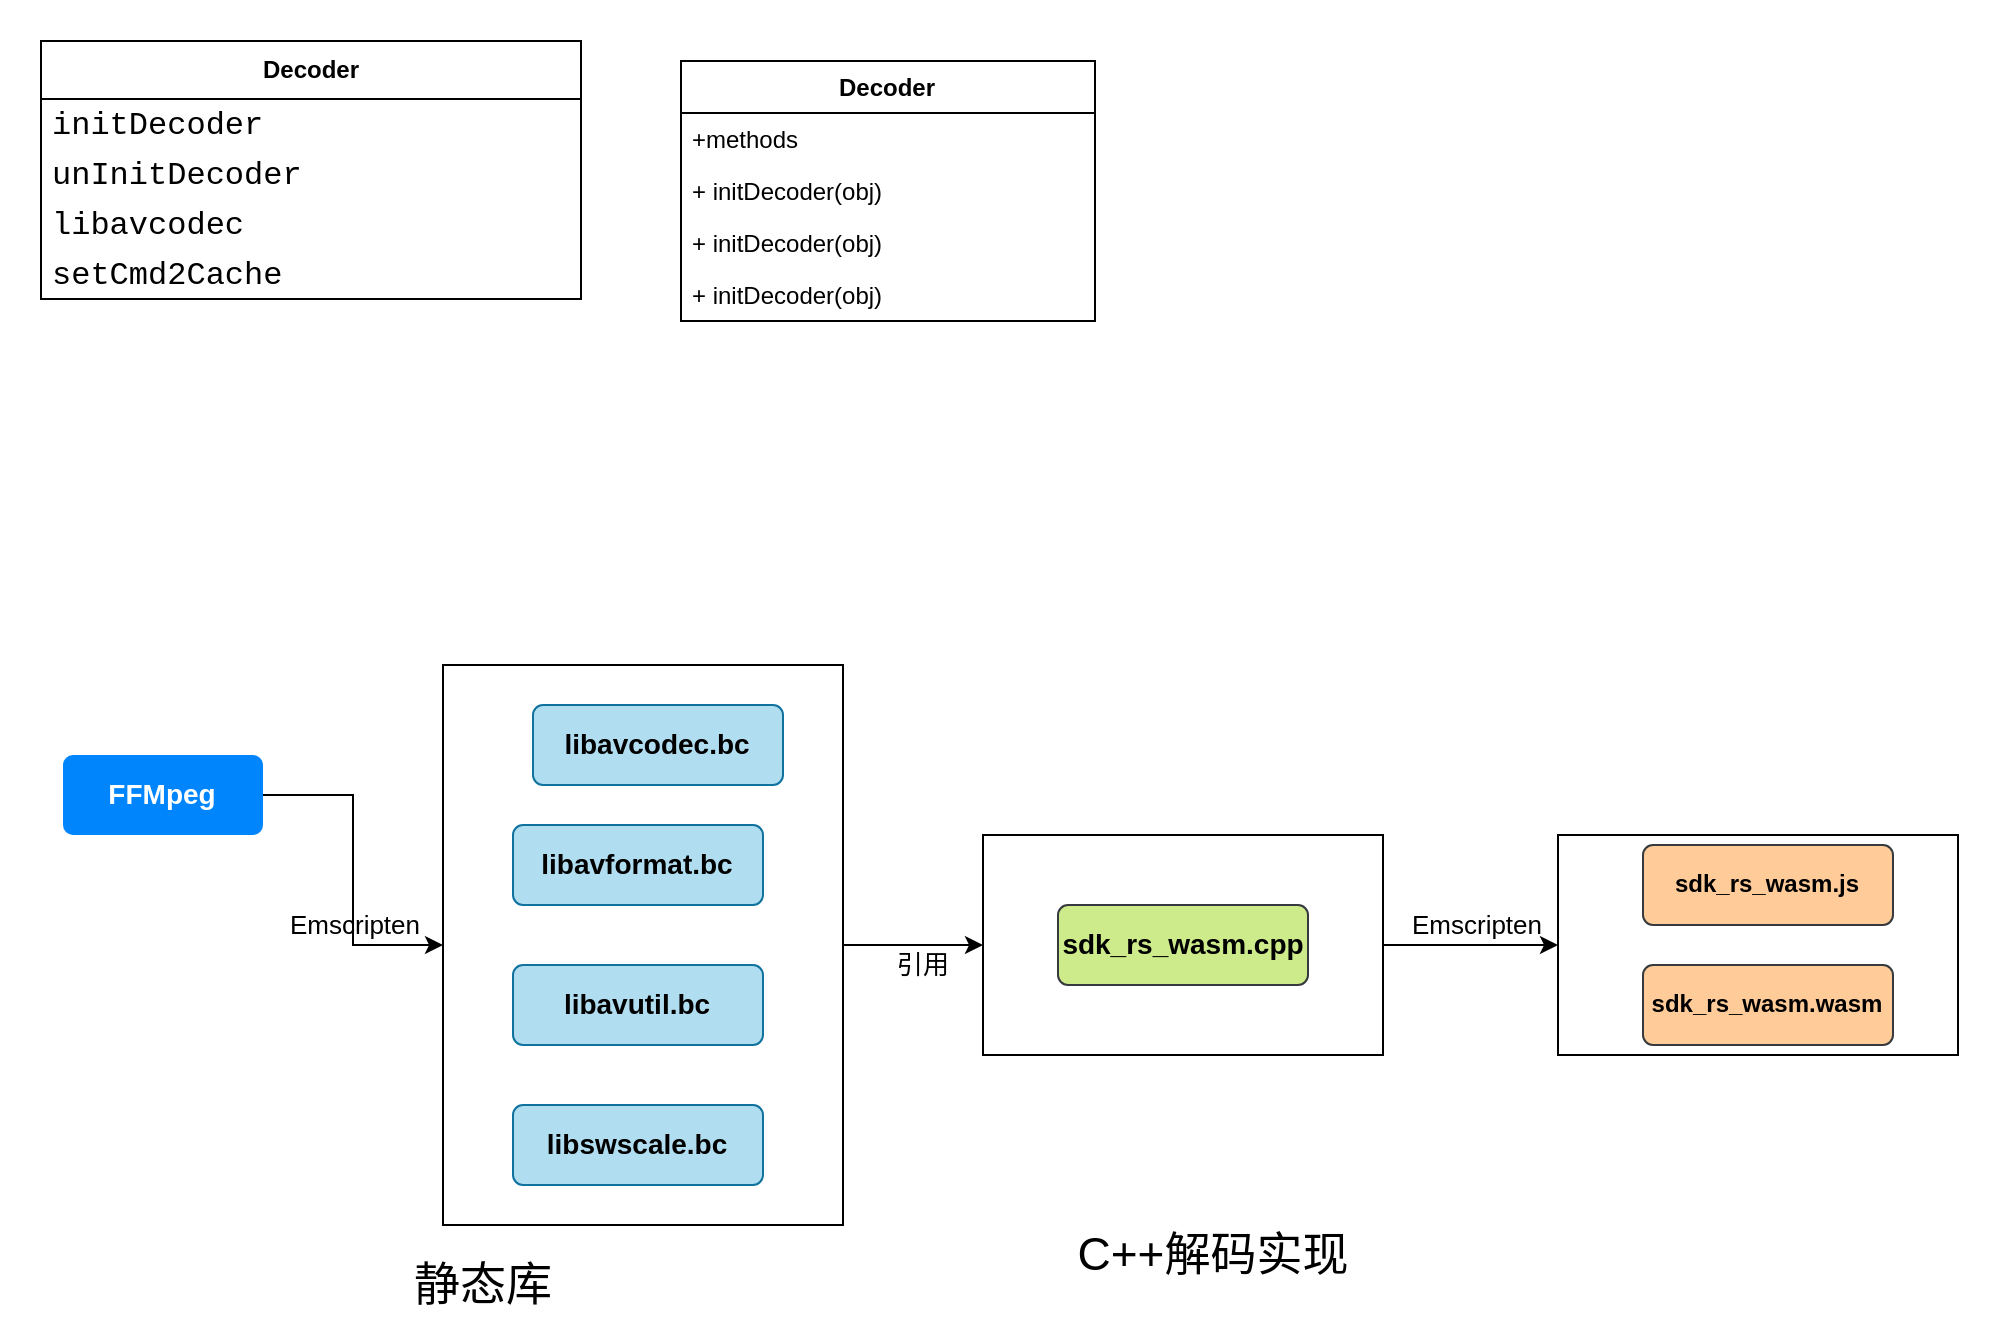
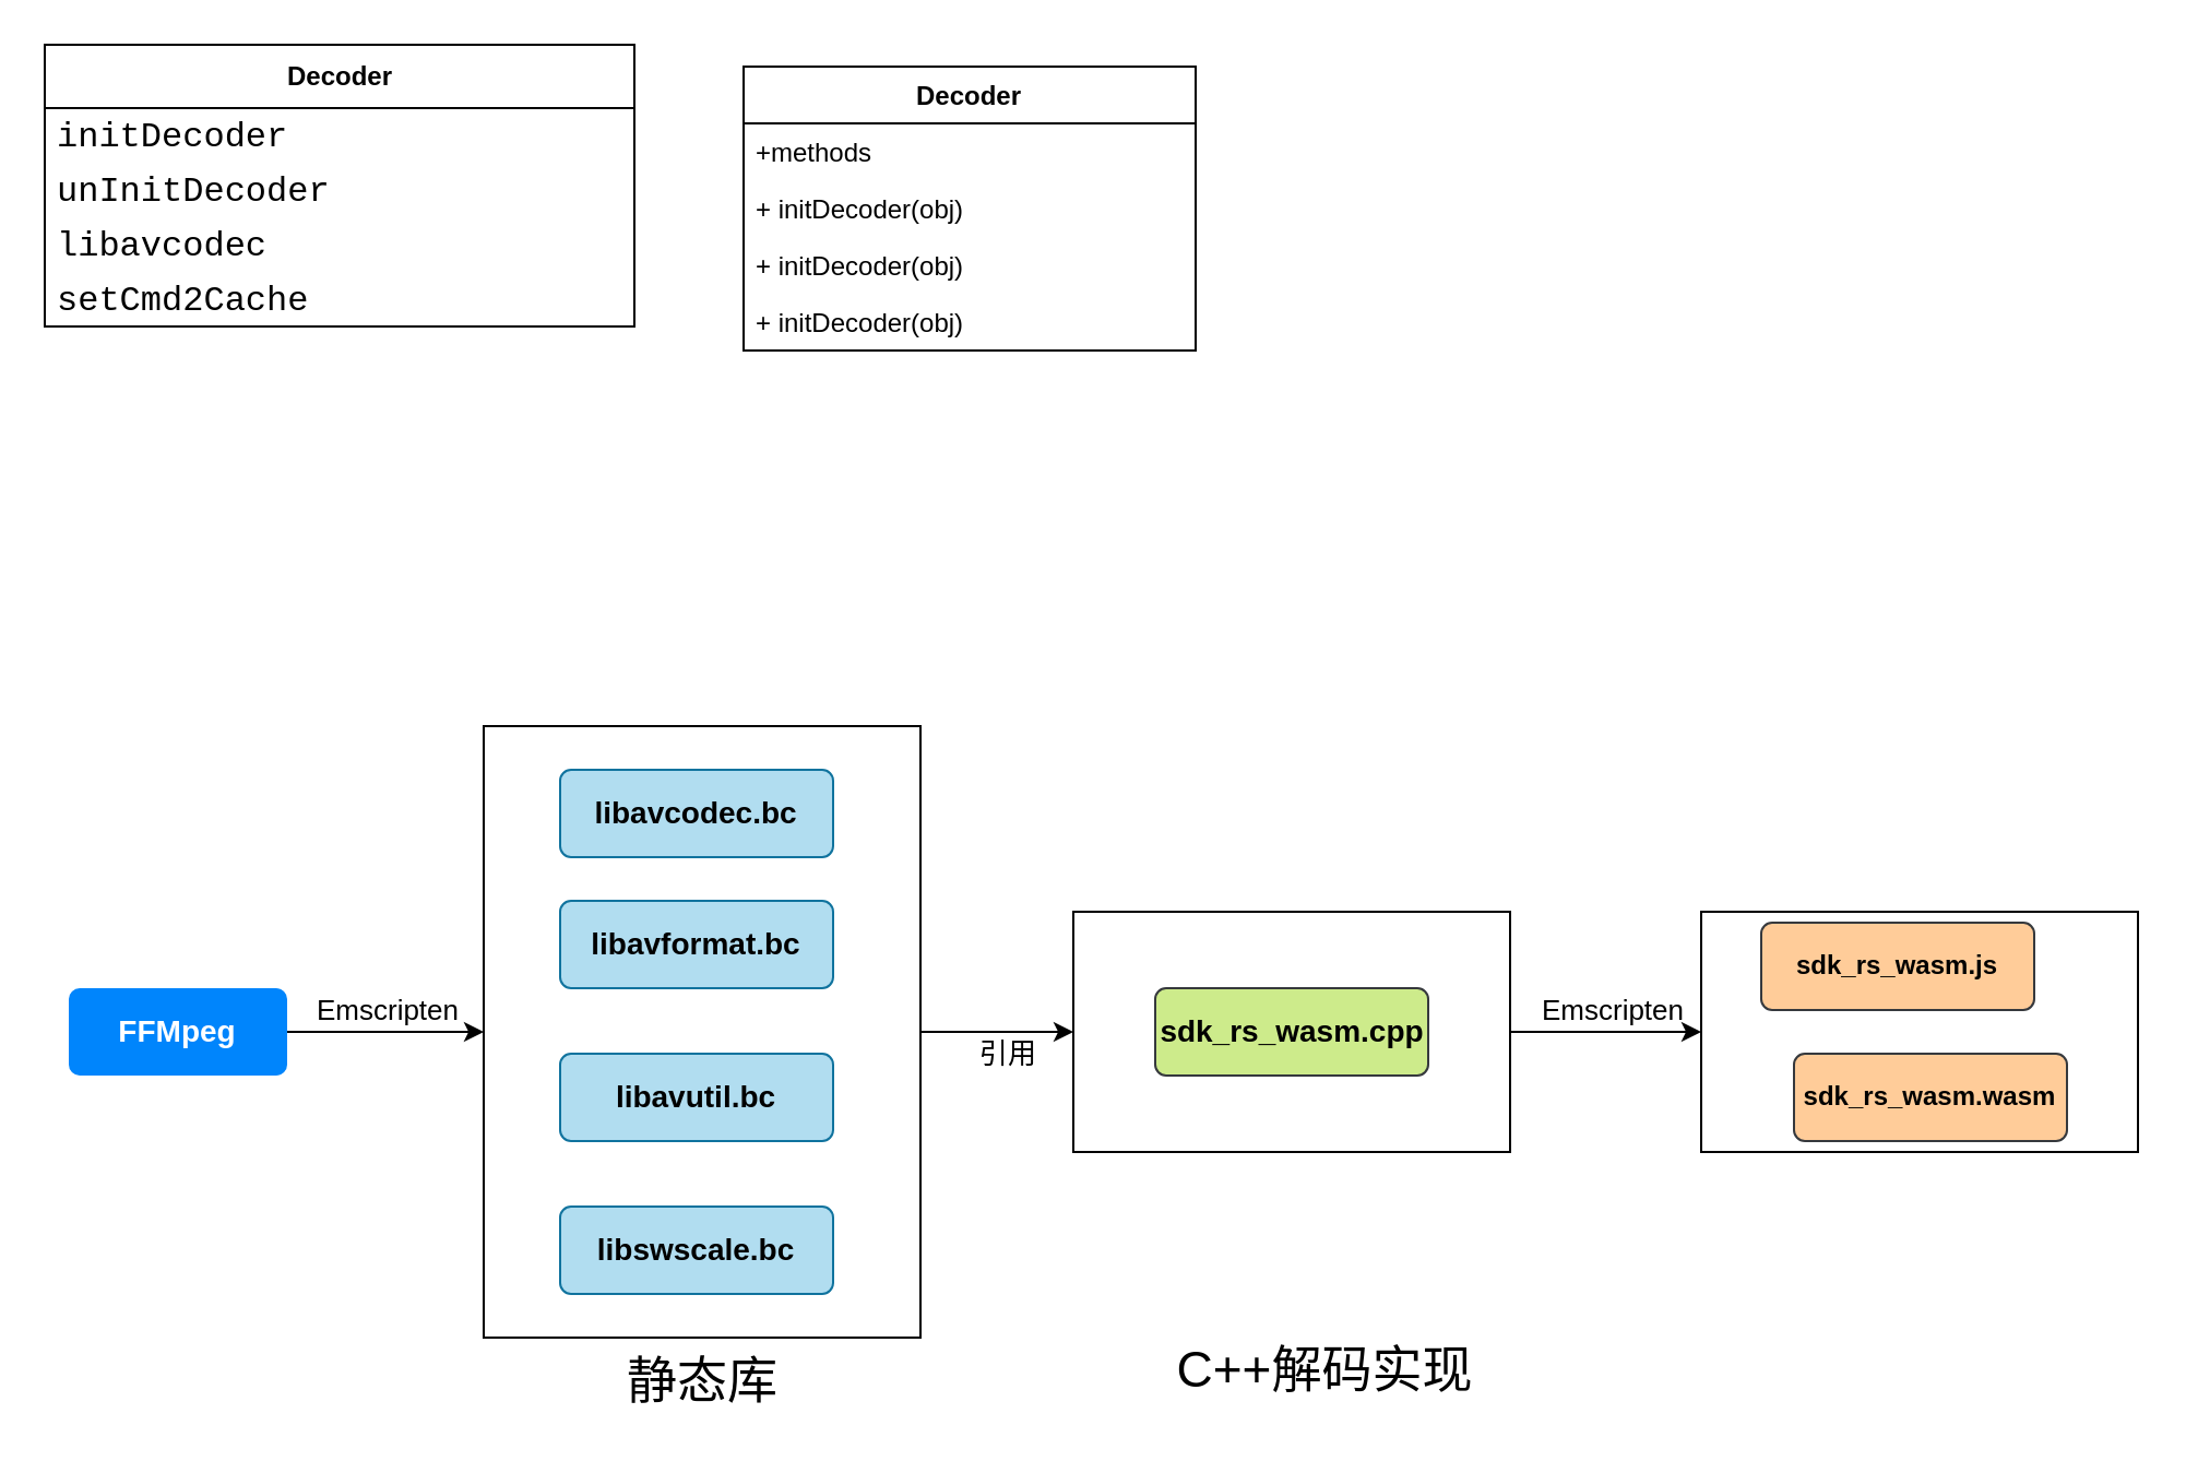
  <mxCell id="0" />
  <mxCell id="1" parent="0" />
  <mxCell id="2" value="Decoder" style="swimlane;fontStyle=1;align=center;verticalAlign=middle;childLayout=stackLayout;horizontal=1;startSize=29;horizontalStack=0;resizeParent=1;resizeParentMax=0;resizeLast=0;collapsible=0;marginBottom=0;html=1;" vertex="1" parent="1"><mxGeometry x="20" y="20" width="270" height="129" as="geometry" /></mxCell>
  <mxCell id="3" value="&lt;div style=&quot;font-family: consolas, &amp;quot;courier new&amp;quot;, monospace; font-size: 16px; line-height: 22px;&quot;&gt;&lt;span style=&quot;&quot;&gt;initDecoder&lt;/span&gt;&lt;/div&gt;" style="text;html=1;strokeColor=none;fillColor=none;align=left;verticalAlign=middle;spacingLeft=4;spacingRight=4;overflow=hidden;rotatable=0;points=[[0,0.5],[1,0.5]];portConstraint=eastwest;" vertex="1" parent="2"><mxGeometry y="29" width="270" height="25" as="geometry" /></mxCell>
  <mxCell id="4" value="&lt;div style=&quot;font-family: consolas, &amp;quot;courier new&amp;quot;, monospace; font-size: 16px; line-height: 22px;&quot;&gt;&lt;span style=&quot;&quot;&gt;unInitDecoder&lt;/span&gt;&lt;/div&gt;" style="text;html=1;strokeColor=none;fillColor=none;align=left;verticalAlign=middle;spacingLeft=4;spacingRight=4;overflow=hidden;rotatable=0;points=[[0,0.5],[1,0.5]];portConstraint=eastwest;" vertex="1" parent="2"><mxGeometry y="54" width="270" height="25" as="geometry" /></mxCell>
  <mxCell id="5" value="&lt;div style=&quot;font-family: consolas, &amp;quot;courier new&amp;quot;, monospace; font-size: 16px; line-height: 22px;&quot;&gt;&lt;span style=&quot;background-color: rgb(255, 255, 255);&quot;&gt;libavcodec&lt;/span&gt;&lt;/div&gt;" style="text;html=1;strokeColor=none;fillColor=none;align=left;verticalAlign=middle;spacingLeft=4;spacingRight=4;overflow=hidden;rotatable=0;points=[[0,0.5],[1,0.5]];portConstraint=eastwest;" vertex="1" parent="2"><mxGeometry y="79" width="270" height="25" as="geometry" /></mxCell>
  <mxCell id="6" value="&lt;div style=&quot;font-family: consolas, &amp;quot;courier new&amp;quot;, monospace; font-size: 16px; line-height: 22px;&quot;&gt;&lt;span style=&quot;&quot;&gt;setCmd2Cache&lt;/span&gt;&lt;/div&gt;" style="text;html=1;strokeColor=none;fillColor=none;align=left;verticalAlign=middle;spacingLeft=4;spacingRight=4;overflow=hidden;rotatable=0;points=[[0,0.5],[1,0.5]];portConstraint=eastwest;" vertex="1" parent="2"><mxGeometry y="104" width="270" height="25" as="geometry" /></mxCell>
  <mxCell id="7" value="Decoder" style="swimlane;fontStyle=1;align=center;verticalAlign=top;childLayout=stackLayout;horizontal=1;startSize=26;horizontalStack=0;resizeParent=1;resizeParentMax=0;resizeLast=0;collapsible=1;marginBottom=0;" vertex="1" parent="1"><mxGeometry x="340" y="30" width="207" height="130" as="geometry"><mxRectangle x="390" y="30" width="80" height="26" as="alternateBounds" /></mxGeometry></mxCell>
  <mxCell id="8" value="+methods&#10;" style="text;strokeColor=none;fillColor=none;align=left;verticalAlign=top;spacingLeft=4;spacingRight=4;overflow=hidden;rotatable=0;points=[[0,0.5],[1,0.5]];portConstraint=eastwest;" vertex="1" parent="7"><mxGeometry y="26" width="207" height="26" as="geometry" /></mxCell>
  <mxCell id="9" value="+ initDecoder(obj)" style="text;strokeColor=none;fillColor=none;align=left;verticalAlign=top;spacingLeft=4;spacingRight=4;overflow=hidden;rotatable=0;points=[[0,0.5],[1,0.5]];portConstraint=eastwest;" vertex="1" parent="7"><mxGeometry y="52" width="207" height="26" as="geometry" /></mxCell>
  <mxCell id="10" value="+ initDecoder(obj)" style="text;strokeColor=none;fillColor=none;align=left;verticalAlign=top;spacingLeft=4;spacingRight=4;overflow=hidden;rotatable=0;points=[[0,0.5],[1,0.5]];portConstraint=eastwest;" vertex="1" parent="7"><mxGeometry y="78" width="207" height="26" as="geometry" /></mxCell>
  <mxCell id="11" value="+ initDecoder(obj)" style="text;strokeColor=none;fillColor=none;align=left;verticalAlign=top;spacingLeft=4;spacingRight=4;overflow=hidden;rotatable=0;points=[[0,0.5],[1,0.5]];portConstraint=eastwest;" vertex="1" parent="7"><mxGeometry y="104" width="207" height="26" as="geometry" /></mxCell>
  <mxCell id="12" value="" style="edgeStyle=orthogonalEdgeStyle;rounded=0;orthogonalLoop=1;jettySize=auto;html=1;" edge="1" parent="1" source="13" target="15"><mxGeometry relative="1" as="geometry" /></mxCell>
- <mxCell id="13" value="FFMpeg" style="html=1;shadow=0;dashed=0;shape=mxgraph.bootstrap.rrect;rSize=5;strokeColor=none;strokeWidth=1;fillColor=#0085FC;fontColor=#FFFFFF;whiteSpace=wrap;align=center;verticalAlign=middle;spacingLeft=0;fontStyle=1;fontSize=14;spacing=5;" vertex="1" parent="1"><mxGeometry x="31" y="377" width="100" height="40" as="geometry" /></mxCell>
+ <mxCell id="13" value="FFMpeg" style="html=1;shadow=0;dashed=0;shape=mxgraph.bootstrap.rrect;rSize=5;strokeColor=none;strokeWidth=1;fillColor=#0085FC;fontColor=#FFFFFF;whiteSpace=wrap;align=center;verticalAlign=middle;spacingLeft=0;fontStyle=1;fontSize=14;spacing=5;" vertex="1" parent="1"><mxGeometry x="31" y="452" width="100" height="40" as="geometry" /></mxCell>
  <mxCell id="14" value="" style="edgeStyle=orthogonalEdgeStyle;rounded=0;orthogonalLoop=1;jettySize=auto;html=1;" edge="1" parent="1" source="15" target="21"><mxGeometry relative="1" as="geometry" /></mxCell>
  <mxCell id="15" value="" style="rounded=0;whiteSpace=wrap;html=1;align=center;" vertex="1" parent="1"><mxGeometry x="221" y="332" width="200" height="280" as="geometry" /></mxCell>
  <mxCell id="16" value="libavutil.bc" style="html=1;shadow=0;dashed=0;shape=mxgraph.bootstrap.rrect;rSize=5;strokeColor=#10739e;strokeWidth=1;fillColor=#b1ddf0;whiteSpace=wrap;align=center;verticalAlign=middle;spacingLeft=0;fontStyle=1;fontSize=14;spacing=5;" vertex="1" parent="1"><mxGeometry x="256" y="482" width="125" height="40" as="geometry" /></mxCell>
  <mxCell id="17" value="libavformat.bc" style="html=1;shadow=0;dashed=0;shape=mxgraph.bootstrap.rrect;rSize=5;strokeColor=#10739e;strokeWidth=1;fillColor=#b1ddf0;whiteSpace=wrap;align=center;verticalAlign=middle;spacingLeft=0;fontStyle=1;fontSize=14;spacing=5;" vertex="1" parent="1"><mxGeometry x="256" y="412" width="125" height="40" as="geometry" /></mxCell>
- <mxCell id="18" value="libavcodec.bc" style="html=1;shadow=0;dashed=0;shape=mxgraph.bootstrap.rrect;rSize=5;strokeColor=#10739e;strokeWidth=1;fillColor=#b1ddf0;whiteSpace=wrap;align=center;verticalAlign=middle;spacingLeft=0;fontStyle=1;fontSize=14;spacing=5;" vertex="1" parent="1"><mxGeometry x="266" y="352" width="125" height="40" as="geometry" /></mxCell>
+ <mxCell id="18" value="libavcodec.bc" style="html=1;shadow=0;dashed=0;shape=mxgraph.bootstrap.rrect;rSize=5;strokeColor=#10739e;strokeWidth=1;fillColor=#b1ddf0;whiteSpace=wrap;align=center;verticalAlign=middle;spacingLeft=0;fontStyle=1;fontSize=14;spacing=5;" vertex="1" parent="1"><mxGeometry x="256" y="352" width="125" height="40" as="geometry" /></mxCell>
  <mxCell id="19" value="libswscale.bc" style="html=1;shadow=0;dashed=0;shape=mxgraph.bootstrap.rrect;rSize=5;strokeColor=#10739e;strokeWidth=1;fillColor=#b1ddf0;whiteSpace=wrap;align=center;verticalAlign=middle;spacingLeft=0;fontStyle=1;fontSize=14;spacing=5;" vertex="1" parent="1"><mxGeometry x="256" y="552" width="125" height="40" as="geometry" /></mxCell>
  <mxCell id="20" value="" style="edgeStyle=orthogonalEdgeStyle;rounded=0;orthogonalLoop=1;jettySize=auto;html=1;fontSize=23;" edge="1" parent="1" source="21" target="24"><mxGeometry relative="1" as="geometry" /></mxCell>
  <mxCell id="21" value="" style="rounded=0;whiteSpace=wrap;html=1;align=center;" vertex="1" parent="1"><mxGeometry x="491" y="417" width="200" height="110" as="geometry" /></mxCell>
  <mxCell id="22" value="sdk_rs_wasm.cpp" style="html=1;shadow=0;dashed=0;shape=mxgraph.bootstrap.rrect;rSize=5;strokeColor=#36393d;strokeWidth=1;fillColor=#cdeb8b;whiteSpace=wrap;align=center;verticalAlign=middle;spacingLeft=0;fontStyle=1;fontSize=14;spacing=5;" vertex="1" parent="1"><mxGeometry x="528.5" y="452" width="125" height="40" as="geometry" /></mxCell>
- <mxCell id="23" value="静态库" style="text;html=1;align=center;verticalAlign=middle;resizable=0;points=[];autosize=1;strokeColor=none;fontSize=23;" vertex="1" parent="1"><mxGeometry x="201" y="627" width="80" height="30" as="geometry" /></mxCell>
+ <mxCell id="23" value="静态库" style="text;html=1;align=center;verticalAlign=middle;resizable=0;points=[];autosize=1;strokeColor=none;fontSize=23;" vertex="1" parent="1"><mxGeometry x="281" y="617" width="80" height="30" as="geometry" /></mxCell>
  <mxCell id="24" value="" style="rounded=0;whiteSpace=wrap;html=1;align=center;" vertex="1" parent="1"><mxGeometry x="778.5" y="417" width="200" height="110" as="geometry" /></mxCell>
- <mxCell id="25" value="sdk_rs_wasm.js" style="html=1;shadow=0;dashed=0;shape=mxgraph.bootstrap.rrect;rSize=5;strokeColor=#36393d;strokeWidth=1;fillColor=#ffcc99;whiteSpace=wrap;align=center;verticalAlign=middle;spacingLeft=0;fontStyle=1;fontSize=12;spacing=5;" vertex="1" parent="1"><mxGeometry x="821" y="422" width="125" height="40" as="geometry" /></mxCell>
+ <mxCell id="25" value="sdk_rs_wasm.js" style="html=1;shadow=0;dashed=0;shape=mxgraph.bootstrap.rrect;rSize=5;strokeColor=#36393d;strokeWidth=1;fillColor=#ffcc99;whiteSpace=wrap;align=center;verticalAlign=middle;spacingLeft=0;fontStyle=1;fontSize=12;spacing=5;" vertex="1" parent="1"><mxGeometry x="806" y="422" width="125" height="40" as="geometry" /></mxCell>
  <mxCell id="26" value="sdk_rs_wasm.wasm" style="html=1;shadow=0;dashed=0;shape=mxgraph.bootstrap.rrect;rSize=5;strokeColor=#36393d;strokeWidth=1;fillColor=#ffcc99;whiteSpace=wrap;align=center;verticalAlign=middle;spacingLeft=0;fontStyle=1;fontSize=12;spacing=5;" vertex="1" parent="1"><mxGeometry x="821" y="482" width="125" height="40" as="geometry" /></mxCell>
  <mxCell id="27" value="C++解码实现" style="text;html=1;align=center;verticalAlign=middle;resizable=0;points=[];autosize=1;strokeColor=none;fontSize=23;" vertex="1" parent="1"><mxGeometry x="531" y="612" width="150" height="30" as="geometry" /></mxCell>
  <mxCell id="28" value="Emscripten" style="text;html=1;align=center;verticalAlign=middle;resizable=0;points=[];autosize=1;strokeColor=none;fontSize=13;" vertex="1" parent="1"><mxGeometry x="139" y="452" width="75" height="20" as="geometry" /></mxCell>
  <mxCell id="29" value="引用" style="text;html=1;align=center;verticalAlign=middle;resizable=0;points=[];autosize=1;strokeColor=none;fontSize=13;" vertex="1" parent="1"><mxGeometry x="441" y="472" width="40" height="20" as="geometry" /></mxCell>
  <mxCell id="30" value="Emscripten" style="text;html=1;align=center;verticalAlign=middle;resizable=0;points=[];autosize=1;strokeColor=none;fontSize=13;" vertex="1" parent="1"><mxGeometry x="700" y="452" width="75" height="20" as="geometry" /></mxCell>
